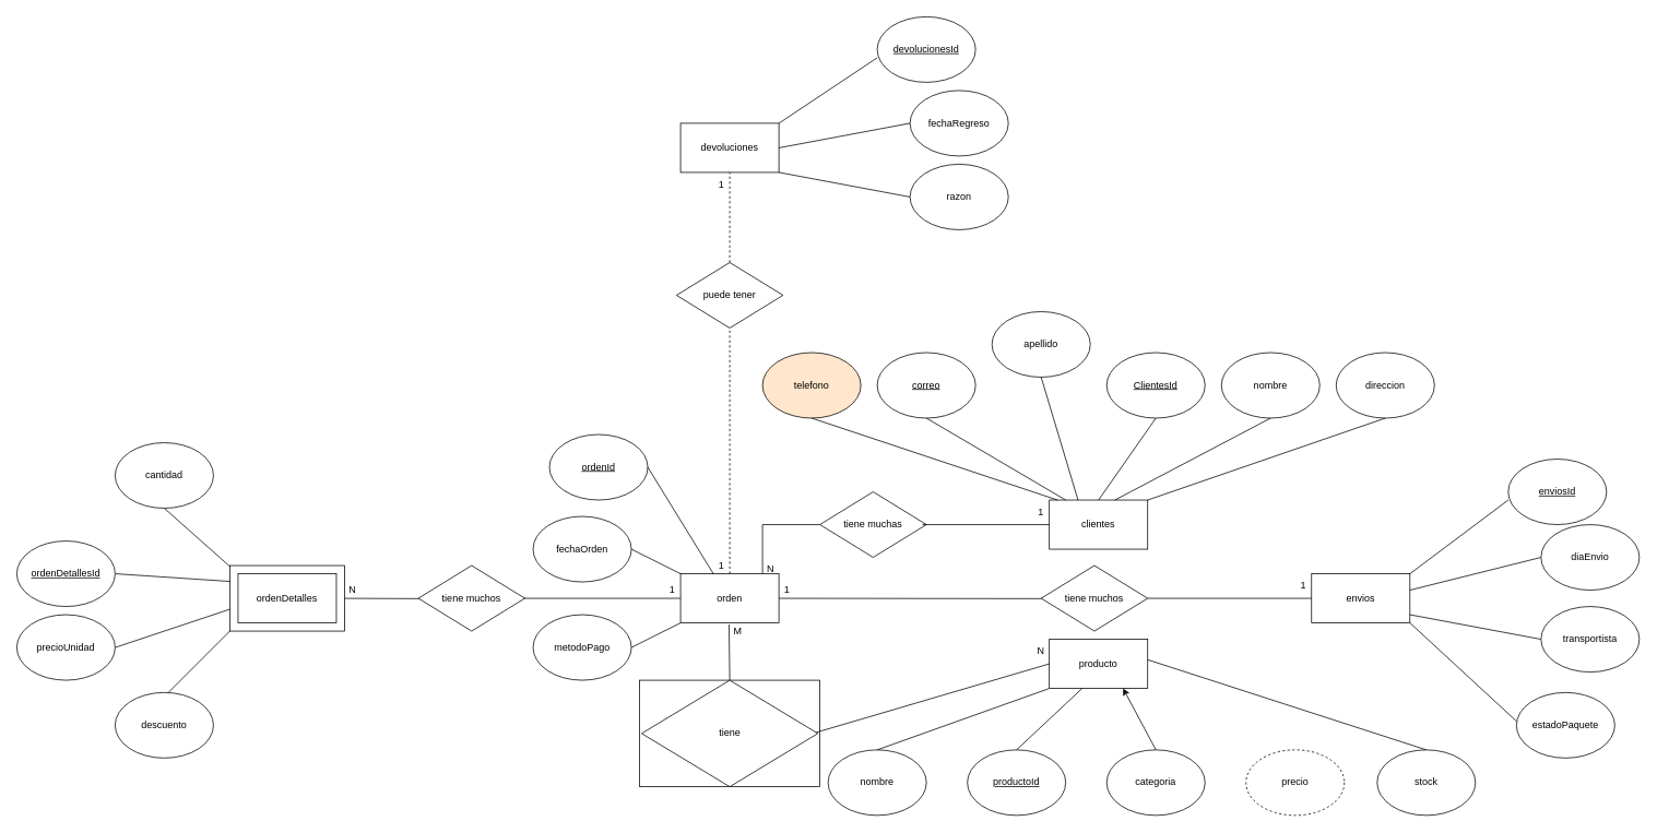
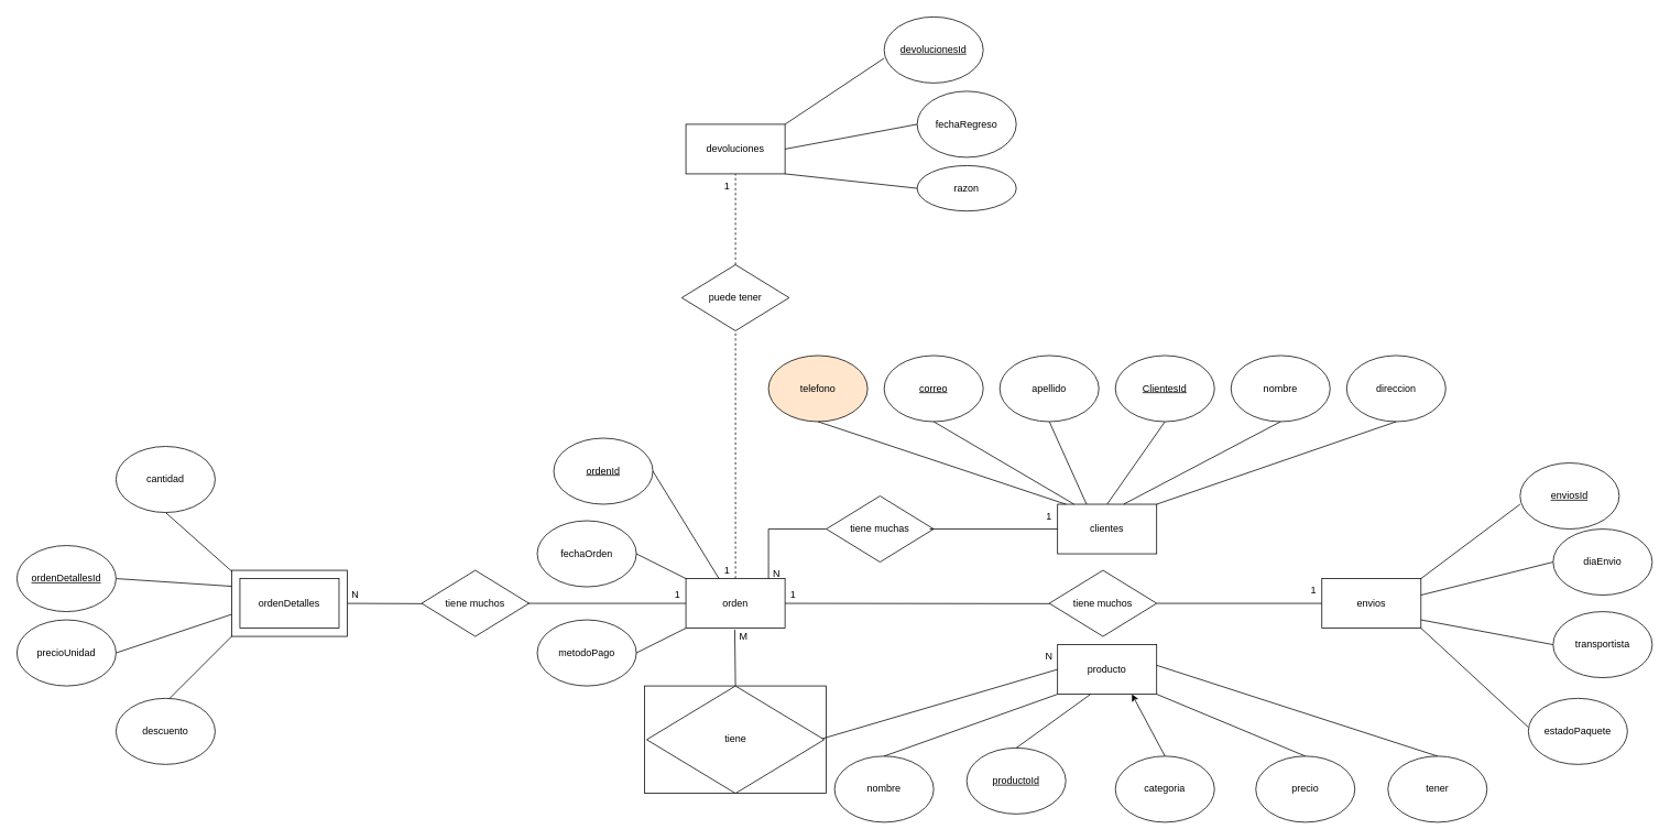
  <mxCell id="0" />
  <mxCell id="1" parent="0" />
  <mxCell id="2" value="" style="rounded=0;whiteSpace=wrap;html=1;" vertex="1" parent="1"><mxGeometry x="780" y="830" width="220" height="130" as="geometry" /></mxCell>
  <mxCell id="3" value="clientes" style="rounded=0;whiteSpace=wrap;html=1;" parent="1" vertex="1"><mxGeometry x="1280" y="610" width="120" height="60" as="geometry" /></mxCell>
- <mxCell id="4" value="apellido" style="ellipse;whiteSpace=wrap;html=1;" parent="1" vertex="1"><mxGeometry x="1210" y="380" width="120" height="80" as="geometry" /></mxCell>
+ <mxCell id="4" value="apellido" style="ellipse;whiteSpace=wrap;html=1;" parent="1" vertex="1"><mxGeometry x="1210" y="430" width="120" height="80" as="geometry" /></mxCell>
  <mxCell id="5" value="nombre" style="ellipse;whiteSpace=wrap;html=1;" parent="1" vertex="1"><mxGeometry x="1490" y="430" width="120" height="80" as="geometry" /></mxCell>
  <mxCell id="6" value="&lt;u&gt;ClientesI&lt;/u&gt;&lt;u style=&quot;background-color: transparent; color: light-dark(rgb(0, 0, 0), rgb(255, 255, 255));&quot;&gt;d&lt;/u&gt;" style="ellipse;whiteSpace=wrap;html=1;" parent="1" vertex="1"><mxGeometry x="1350" y="430" width="120" height="80" as="geometry" /></mxCell>
  <mxCell id="7" value="&lt;u&gt;correo&lt;/u&gt;" style="ellipse;whiteSpace=wrap;html=1;" parent="1" vertex="1"><mxGeometry x="1070" y="430" width="120" height="80" as="geometry" /></mxCell>
  <mxCell id="8" value="direccion" style="ellipse;whiteSpace=wrap;html=1;" parent="1" vertex="1"><mxGeometry x="1630" y="430" width="120" height="80" as="geometry" /></mxCell>
  <mxCell id="9" value="telefono" style="ellipse;whiteSpace=wrap;html=1;fillColor=#ffe6cc;" parent="1" vertex="1"><mxGeometry x="930" y="430" width="120" height="80" as="geometry" /></mxCell>
  <mxCell id="10" value="" style="endArrow=none;html=1;rounded=0;entryX=0.5;entryY=1;entryDx=0;entryDy=0;" parent="1" target="9" edge="1"><mxGeometry width="50" height="50" relative="1" as="geometry"><mxPoint x="1290" y="610" as="sourcePoint" /><mxPoint x="1340" y="560" as="targetPoint" /></mxGeometry></mxCell>
  <mxCell id="11" value="" style="endArrow=none;html=1;rounded=0;entryX=0.5;entryY=1;entryDx=0;entryDy=0;" parent="1" target="8" edge="1"><mxGeometry width="50" height="50" relative="1" as="geometry"><mxPoint x="1400" y="610" as="sourcePoint" /><mxPoint x="1450" y="560" as="targetPoint" /></mxGeometry></mxCell>
  <mxCell id="12" value="" style="endArrow=none;html=1;rounded=0;entryX=0.5;entryY=1;entryDx=0;entryDy=0;" parent="1" target="5" edge="1"><mxGeometry width="50" height="50" relative="1" as="geometry"><mxPoint x="1360" y="610" as="sourcePoint" /><mxPoint x="1410" y="560" as="targetPoint" /></mxGeometry></mxCell>
  <mxCell id="13" value="" style="endArrow=none;html=1;rounded=0;entryX=0.5;entryY=1;entryDx=0;entryDy=0;" parent="1" target="7" edge="1"><mxGeometry width="50" height="50" relative="1" as="geometry"><mxPoint x="1300" y="610" as="sourcePoint" /><mxPoint x="1350" y="560" as="targetPoint" /></mxGeometry></mxCell>
  <mxCell id="14" value="" style="endArrow=none;html=1;rounded=0;entryX=0.5;entryY=1;entryDx=0;entryDy=0;" parent="1" target="6" edge="1"><mxGeometry width="50" height="50" relative="1" as="geometry"><mxPoint x="1340" y="610" as="sourcePoint" /><mxPoint x="1390" y="560" as="targetPoint" /></mxGeometry></mxCell>
  <mxCell id="15" value="" style="endArrow=none;html=1;rounded=0;entryX=0.5;entryY=1;entryDx=0;entryDy=0;" parent="1" target="4" edge="1"><mxGeometry width="50" height="50" relative="1" as="geometry"><mxPoint x="1315" y="610" as="sourcePoint" /><mxPoint x="1365" y="560" as="targetPoint" /></mxGeometry></mxCell>
  <mxCell id="16" value="producto" style="rounded=0;whiteSpace=wrap;html=1;" parent="1" vertex="1"><mxGeometry x="1280" y="780" width="120" height="60" as="geometry" /></mxCell>
  <mxCell id="17" value="nombre" style="ellipse;whiteSpace=wrap;html=1;" parent="1" vertex="1"><mxGeometry x="1010" y="915" width="120" height="80" as="geometry" /></mxCell>
- <mxCell id="18" value="&lt;u&gt;productoId&lt;/u&gt;" style="ellipse;whiteSpace=wrap;html=1;" parent="1" vertex="1"><mxGeometry x="1180" y="915" width="120" height="80" as="geometry" /></mxCell>
+ <mxCell id="18" value="&lt;u&gt;productoId&lt;/u&gt;" style="ellipse;whiteSpace=wrap;html=1;" parent="1" vertex="1"><mxGeometry x="1170" y="905" width="120" height="80" as="geometry" /></mxCell>
  <mxCell id="19" value="categoria" style="ellipse;whiteSpace=wrap;html=1;" parent="1" vertex="1"><mxGeometry x="1350" y="915" width="120" height="80" as="geometry" /></mxCell>
- <mxCell id="20" value="precio" style="ellipse;whiteSpace=wrap;html=1;dashed=1;" parent="1" vertex="1"><mxGeometry x="1520" y="915" width="120" height="80" as="geometry" /></mxCell>
+ <mxCell id="20" value="precio" style="ellipse;whiteSpace=wrap;html=1;" parent="1" vertex="1"><mxGeometry x="1520" y="915" width="120" height="80" as="geometry" /></mxCell>
  <mxCell id="21" value="" style="endArrow=none;html=1;rounded=0;entryX=0;entryY=1;entryDx=0;entryDy=0;exitX=0.5;exitY=0;exitDx=0;exitDy=0;" parent="1" source="17" target="16" edge="1"><mxGeometry width="50" height="50" relative="1" as="geometry"><mxPoint x="1070" y="910" as="sourcePoint" /><mxPoint x="1120" y="860" as="targetPoint" /></mxGeometry></mxCell>
  <mxCell id="22" value="" style="endArrow=none;html=1;rounded=0;exitX=0.5;exitY=0;exitDx=0;exitDy=0;" parent="1" source="18" edge="1"><mxGeometry width="50" height="50" relative="1" as="geometry"><mxPoint x="1270" y="890" as="sourcePoint" /><mxPoint x="1320" y="840" as="targetPoint" /></mxGeometry></mxCell>
  <mxCell id="23" value="" style="endArrow=classic;html=1;rounded=0;entryX=0.75;entryY=1;entryDx=0;entryDy=0;exitX=0.5;exitY=0;exitDx=0;exitDy=0;" parent="1" source="19" target="16" edge="1"><mxGeometry width="50" height="50" relative="1" as="geometry"><mxPoint x="1330" y="920" as="sourcePoint" /><mxPoint x="1380" y="870" as="targetPoint" /></mxGeometry></mxCell>
+ <mxCell id="24" value="" style="endArrow=none;html=1;rounded=0;exitX=1;exitY=1;exitDx=0;exitDy=0;entryX=0.5;entryY=0;entryDx=0;entryDy=0;" parent="1" source="16" target="20" edge="1"><mxGeometry width="50" height="50" relative="1" as="geometry"><mxPoint x="1410" y="810" as="sourcePoint" /><mxPoint x="1460" y="760" as="targetPoint" /></mxGeometry></mxCell>
  <mxCell id="25" value="envios" style="rounded=0;whiteSpace=wrap;html=1;" parent="1" vertex="1"><mxGeometry x="1600" y="700" width="120" height="60" as="geometry" /></mxCell>
  <mxCell id="26" value="" style="endArrow=none;html=1;rounded=0;" parent="1" edge="1"><mxGeometry width="50" height="50" relative="1" as="geometry"><mxPoint x="1720" y="720" as="sourcePoint" /><mxPoint x="1880" y="680" as="targetPoint" /></mxGeometry></mxCell>
  <mxCell id="27" value="" style="endArrow=none;html=1;rounded=0;entryX=0;entryY=0.5;entryDx=0;entryDy=0;" parent="1" target="32" edge="1"><mxGeometry width="50" height="50" relative="1" as="geometry"><mxPoint x="1720" y="750" as="sourcePoint" /><mxPoint x="1870" y="800" as="targetPoint" /></mxGeometry></mxCell>
  <mxCell id="28" value="" style="endArrow=none;html=1;rounded=0;entryX=0;entryY=0.5;entryDx=0;entryDy=0;" parent="1" edge="1"><mxGeometry width="50" height="50" relative="1" as="geometry"><mxPoint x="1720" y="760" as="sourcePoint" /><mxPoint x="1850" y="880" as="targetPoint" /></mxGeometry></mxCell>
  <mxCell id="29" value="" style="endArrow=none;html=1;rounded=0;" parent="1" edge="1"><mxGeometry width="50" height="50" relative="1" as="geometry"><mxPoint x="1720" y="700" as="sourcePoint" /><mxPoint x="1840" y="610" as="targetPoint" /></mxGeometry></mxCell>
  <mxCell id="30" value="&lt;u&gt;enviosId&lt;/u&gt;" style="ellipse;whiteSpace=wrap;html=1;" parent="1" vertex="1"><mxGeometry x="1840" y="560" width="120" height="80" as="geometry" /></mxCell>
  <mxCell id="31" value="diaEnvio" style="ellipse;whiteSpace=wrap;html=1;" parent="1" vertex="1"><mxGeometry x="1880" y="640" width="120" height="80" as="geometry" /></mxCell>
  <mxCell id="32" value="transportista" style="ellipse;whiteSpace=wrap;html=1;" parent="1" vertex="1"><mxGeometry x="1880" y="740" width="120" height="80" as="geometry" /></mxCell>
  <mxCell id="33" value="estadoPaquete" style="ellipse;whiteSpace=wrap;html=1;" parent="1" vertex="1"><mxGeometry x="1850" y="845" width="120" height="80" as="geometry" /></mxCell>
  <mxCell id="34" value="orden" style="rounded=0;whiteSpace=wrap;html=1;" parent="1" vertex="1"><mxGeometry x="830" y="700" width="120" height="60" as="geometry" /></mxCell>
  <mxCell id="35" value="fechaOrden" style="ellipse;whiteSpace=wrap;html=1;" parent="1" vertex="1"><mxGeometry x="650" y="630" width="120" height="80" as="geometry" /></mxCell>
  <mxCell id="36" value="metodoPago" style="ellipse;whiteSpace=wrap;html=1;" parent="1" vertex="1"><mxGeometry x="650" y="750" width="120" height="80" as="geometry" /></mxCell>
  <mxCell id="37" value="" style="endArrow=none;html=1;rounded=0;exitX=1;exitY=0.5;exitDx=0;exitDy=0;" parent="1" source="35" edge="1"><mxGeometry width="50" height="50" relative="1" as="geometry"><mxPoint x="780" y="750" as="sourcePoint" /><mxPoint x="830" y="700" as="targetPoint" /></mxGeometry></mxCell>
  <mxCell id="38" value="" style="endArrow=none;html=1;rounded=0;exitX=1;exitY=0.5;exitDx=0;exitDy=0;" parent="1" source="36" edge="1"><mxGeometry width="50" height="50" relative="1" as="geometry"><mxPoint x="780" y="810" as="sourcePoint" /><mxPoint x="830" y="760" as="targetPoint" /></mxGeometry></mxCell>
  <mxCell id="39" value="" style="endArrow=none;html=1;rounded=0;" parent="1" edge="1"><mxGeometry width="50" height="50" relative="1" as="geometry"><mxPoint x="200" y="620" as="sourcePoint" /><mxPoint x="290" y="700" as="targetPoint" /></mxGeometry></mxCell>
  <mxCell id="40" value="" style="endArrow=none;html=1;rounded=0;" parent="1" edge="1"><mxGeometry width="50" height="50" relative="1" as="geometry"><mxPoint x="200" y="850" as="sourcePoint" /><mxPoint x="290" y="760" as="targetPoint" /></mxGeometry></mxCell>
  <mxCell id="41" value="" style="endArrow=none;html=1;rounded=0;" parent="1" edge="1"><mxGeometry width="50" height="50" relative="1" as="geometry"><mxPoint x="140" y="790" as="sourcePoint" /><mxPoint x="290" y="740" as="targetPoint" /></mxGeometry></mxCell>
  <mxCell id="42" value="" style="endArrow=none;html=1;rounded=0;" parent="1" edge="1"><mxGeometry width="50" height="50" relative="1" as="geometry"><mxPoint x="140" y="700" as="sourcePoint" /><mxPoint x="290" y="710" as="targetPoint" /></mxGeometry></mxCell>
  <mxCell id="43" value="descuento" style="ellipse;whiteSpace=wrap;html=1;" parent="1" vertex="1"><mxGeometry x="140" y="845" width="120" height="80" as="geometry" /></mxCell>
  <mxCell id="44" value="precioUnidad" style="ellipse;whiteSpace=wrap;html=1;" parent="1" vertex="1"><mxGeometry x="20" y="750" width="120" height="80" as="geometry" /></mxCell>
  <mxCell id="45" value="&lt;u&gt;ordenDetallesId&lt;/u&gt;" style="ellipse;whiteSpace=wrap;html=1;" parent="1" vertex="1"><mxGeometry x="20" y="660" width="120" height="80" as="geometry" /></mxCell>
  <mxCell id="46" value="cantidad" style="ellipse;whiteSpace=wrap;html=1;" parent="1" vertex="1"><mxGeometry x="140" y="540" width="120" height="80" as="geometry" /></mxCell>
  <mxCell id="47" value="tiene muchas" style="rhombus;whiteSpace=wrap;html=1;" parent="1" vertex="1"><mxGeometry x="1000" y="600" width="130" height="80" as="geometry" /></mxCell>
  <mxCell id="48" value="" style="endArrow=none;html=1;rounded=0;" parent="1" edge="1"><mxGeometry width="50" height="50" relative="1" as="geometry"><mxPoint x="930" y="700" as="sourcePoint" /><mxPoint x="1000" y="640" as="targetPoint" /><Array as="points"><mxPoint x="930" y="680" /><mxPoint x="930" y="670" /><mxPoint x="930" y="640" /></Array></mxGeometry></mxCell>
  <mxCell id="49" value="" style="endArrow=none;html=1;rounded=0;exitX=0.962;exitY=0.5;exitDx=0;exitDy=0;exitPerimeter=0;" parent="1" source="47" edge="1"><mxGeometry width="50" height="50" relative="1" as="geometry"><mxPoint x="1130" y="630" as="sourcePoint" /><mxPoint x="1280" y="640" as="targetPoint" /></mxGeometry></mxCell>
  <mxCell id="50" value="1" style="text;html=1;align=center;verticalAlign=middle;whiteSpace=wrap;rounded=0;" parent="1" vertex="1"><mxGeometry x="1240" y="610" width="60" height="30" as="geometry" /></mxCell>
  <mxCell id="51" value="N" style="text;html=1;align=center;verticalAlign=middle;whiteSpace=wrap;rounded=0;" parent="1" vertex="1"><mxGeometry x="910" y="680" width="60" height="30" as="geometry" /></mxCell>
  <mxCell id="52" value="" style="endArrow=none;html=1;rounded=0;" parent="1" edge="1"><mxGeometry width="50" height="50" relative="1" as="geometry"><mxPoint x="630" y="730" as="sourcePoint" /><mxPoint x="830" y="730" as="targetPoint" /></mxGeometry></mxCell>
  <mxCell id="53" value="tiene muchos" style="rhombus;whiteSpace=wrap;html=1;" parent="1" vertex="1"><mxGeometry x="510" y="690" width="130" height="80" as="geometry" /></mxCell>
  <mxCell id="54" value="" style="endArrow=none;html=1;rounded=0;entryX=0.004;entryY=0.505;entryDx=0;entryDy=0;entryPerimeter=0;" parent="1" target="53" edge="1"><mxGeometry width="50" height="50" relative="1" as="geometry"><mxPoint x="410" y="730" as="sourcePoint" /><mxPoint x="460" y="680" as="targetPoint" /></mxGeometry></mxCell>
  <mxCell id="55" value="1" style="text;html=1;align=center;verticalAlign=middle;whiteSpace=wrap;rounded=0;" parent="1" vertex="1"><mxGeometry x="790" y="705" width="60" height="30" as="geometry" /></mxCell>
  <mxCell id="56" value="N" style="text;html=1;align=center;verticalAlign=middle;whiteSpace=wrap;rounded=0;" parent="1" vertex="1"><mxGeometry x="400" y="705" width="60" height="30" as="geometry" /></mxCell>
  <mxCell id="57" value="" style="endArrow=none;html=1;rounded=0;exitX=0.96;exitY=0.505;exitDx=0;exitDy=0;exitPerimeter=0;" parent="1" source="58" edge="1"><mxGeometry width="50" height="50" relative="1" as="geometry"><mxPoint x="770" y="890" as="sourcePoint" /><mxPoint x="1280" y="810" as="targetPoint" /></mxGeometry></mxCell>
  <mxCell id="58" value="tiene" style="rhombus;whiteSpace=wrap;html=1;" parent="1" vertex="1"><mxGeometry x="782.5" y="830" width="215" height="130" as="geometry" /></mxCell>
  <mxCell id="59" value="" style="endArrow=none;html=1;rounded=0;entryX=0.493;entryY=1.031;entryDx=0;entryDy=0;entryPerimeter=0;" parent="1" target="34" edge="1"><mxGeometry width="50" height="50" relative="1" as="geometry"><mxPoint y="830" as="sourcePoint" x="890" /><mxPoint x="940" y="780" as="targetPoint" /></mxGeometry></mxCell>
  <mxCell id="60" value="N" style="text;html=1;align=center;verticalAlign=middle;whiteSpace=wrap;rounded=0;" parent="1" vertex="1"><mxGeometry x="1240" y="780" width="60" height="30" as="geometry" /></mxCell>
  <mxCell id="61" value="M" style="text;html=1;align=center;verticalAlign=middle;whiteSpace=wrap;rounded=0;" parent="1" vertex="1"><mxGeometry x="870" y="755" width="60" height="30" as="geometry" /></mxCell>
  <mxCell id="62" value="" style="endArrow=none;html=1;rounded=0;" parent="1" edge="1"><mxGeometry width="50" height="50" relative="1" as="geometry"><mxPoint x="1400" y="730" as="sourcePoint" /><mxPoint x="1600" y="730" as="targetPoint" /></mxGeometry></mxCell>
  <mxCell id="63" value="tiene muchos" style="rhombus;whiteSpace=wrap;html=1;" parent="1" vertex="1"><mxGeometry x="1270" y="690" width="130" height="80" as="geometry" /></mxCell>
  <mxCell id="64" value="" style="endArrow=none;html=1;rounded=0;entryX=0.004;entryY=0.505;entryDx=0;entryDy=0;entryPerimeter=0;" parent="1" target="63" edge="1"><mxGeometry width="50" height="50" relative="1" as="geometry"><mxPoint x="950" y="730" as="sourcePoint" /><mxPoint x="1000" y="680" as="targetPoint" /></mxGeometry></mxCell>
  <mxCell id="65" value="1" style="text;html=1;align=center;verticalAlign=middle;whiteSpace=wrap;rounded=0;" parent="1" vertex="1"><mxGeometry x="1560" y="700" width="60" height="30" as="geometry" /></mxCell>
  <mxCell id="66" value="1" style="text;html=1;align=center;verticalAlign=middle;whiteSpace=wrap;rounded=0;" parent="1" vertex="1"><mxGeometry x="930" y="705" width="60" height="30" as="geometry" /></mxCell>
  <mxCell id="67" value="devoluciones" style="rounded=0;whiteSpace=wrap;html=1;" parent="1" vertex="1"><mxGeometry x="830" y="150" width="120" height="60" as="geometry" /></mxCell>
  <mxCell id="68" value="" style="endArrow=none;html=1;rounded=0;entryX=0;entryY=0.5;entryDx=0;entryDy=0;" parent="1" target="72" edge="1"><mxGeometry width="50" height="50" relative="1" as="geometry"><mxPoint x="950" y="180" as="sourcePoint" /><mxPoint x="1110" y="140" as="targetPoint" /></mxGeometry></mxCell>
  <mxCell id="69" value="" style="endArrow=none;html=1;rounded=0;entryX=0;entryY=0.5;entryDx=0;entryDy=0;" parent="1" target="73" edge="1"><mxGeometry width="50" height="50" relative="1" as="geometry"><mxPoint x="950" y="210" as="sourcePoint" /><mxPoint x="1100" y="260" as="targetPoint" /></mxGeometry></mxCell>
  <mxCell id="70" value="" style="endArrow=none;html=1;rounded=0;exitX=1;exitY=0;exitDx=0;exitDy=0;" parent="1" source="67" edge="1"><mxGeometry width="50" height="50" relative="1" as="geometry"><mxPoint x="950" y="160" as="sourcePoint" /><mxPoint x="1070" y="70" as="targetPoint" /></mxGeometry></mxCell>
  <mxCell id="71" value="&lt;u&gt;devolucionesId&lt;/u&gt;" style="ellipse;whiteSpace=wrap;html=1;" parent="1" vertex="1"><mxGeometry x="1070" y="20" width="120" height="80" as="geometry" /></mxCell>
  <mxCell id="72" value="fechaRegreso" style="ellipse;whiteSpace=wrap;html=1;" parent="1" vertex="1"><mxGeometry x="1110" y="110" width="120" height="80" as="geometry" /></mxCell>
- <mxCell id="73" value="razon" style="ellipse;whiteSpace=wrap;html=1;" parent="1" vertex="1"><mxGeometry x="1110" y="200" width="120" height="80" as="geometry" /></mxCell>
+ <mxCell id="73" value="razon" style="ellipse;whiteSpace=wrap;html=1;" parent="1" vertex="1"><mxGeometry x="1110" y="200" width="120" height="55" as="geometry" /></mxCell>
  <mxCell id="74" value="" style="endArrow=none;html=1;rounded=0;dashed=1;" parent="1" edge="1"><mxGeometry width="50" height="50" relative="1" as="geometry"><mxPoint y="700" as="sourcePoint" x="890" /><mxPoint y="400" as="targetPoint" x="890" /></mxGeometry></mxCell>
  <mxCell id="75" value="puede tener" style="rhombus;whiteSpace=wrap;html=1;" parent="1" vertex="1"><mxGeometry x="825" y="320" width="130" height="80" as="geometry" /></mxCell>
  <mxCell id="76" value="1" style="text;html=1;align=center;verticalAlign=middle;whiteSpace=wrap;rounded=0;" parent="1" vertex="1"><mxGeometry x="850" y="210" width="60" height="30" as="geometry" /></mxCell>
  <mxCell id="77" value="" style="rounded=0;whiteSpace=wrap;html=1;" parent="1" vertex="1"><mxGeometry x="280" y="690" width="140" height="80" as="geometry" /></mxCell>
  <mxCell id="78" value="1" style="text;html=1;align=center;verticalAlign=middle;whiteSpace=wrap;rounded=0;" parent="1" vertex="1"><mxGeometry x="850" y="675" width="60" height="30" as="geometry" /></mxCell>
  <mxCell id="79" value="" style="endArrow=none;html=1;rounded=0;dashed=1;" parent="1" target="67" edge="1"><mxGeometry width="50" height="50" relative="1" as="geometry"><mxPoint y="320" as="sourcePoint" x="890" /><mxPoint x="940" y="270" as="targetPoint" /></mxGeometry></mxCell>
  <mxCell id="80" value="ordenDetalles" style="rounded=0;whiteSpace=wrap;html=1;" parent="1" vertex="1"><mxGeometry x="290" y="700" width="120" height="60" as="geometry" /></mxCell>
  <mxCell id="81" value="&lt;u&gt;ordenId&lt;/u&gt;" style="ellipse;whiteSpace=wrap;html=1;" parent="1" vertex="1"><mxGeometry x="670" y="530" width="120" height="80" as="geometry" /></mxCell>
  <mxCell id="82" value="" style="endArrow=none;html=1;rounded=0;exitX=1;exitY=0.5;exitDx=0;exitDy=0;" parent="1" source="81" edge="1"><mxGeometry width="50" height="50" relative="1" as="geometry"><mxPoint x="820" y="750" as="sourcePoint" /><mxPoint x="870" y="700" as="targetPoint" /></mxGeometry></mxCell>
- <mxCell id="83" value="stock" style="ellipse;whiteSpace=wrap;html=1;" vertex="1" parent="1"><mxGeometry x="1680" y="915" width="120" height="80" as="geometry" /></mxCell>
+ <mxCell id="83" value="tener" style="ellipse;whiteSpace=wrap;html=1;" vertex="1" parent="1"><mxGeometry x="1680" y="915" width="120" height="80" as="geometry" /></mxCell>
  <mxCell id="84" value="" style="endArrow=none;html=1;rounded=0;exitX=1;exitY=1;exitDx=0;exitDy=0;entryX=0.5;entryY=0;entryDx=0;entryDy=0;" edge="1" parent="1" target="83"><mxGeometry width="50" height="50" relative="1" as="geometry"><mxPoint x="1400" y="805" as="sourcePoint" /><mxPoint x="1460" y="725" as="targetPoint" /></mxGeometry></mxCell>
